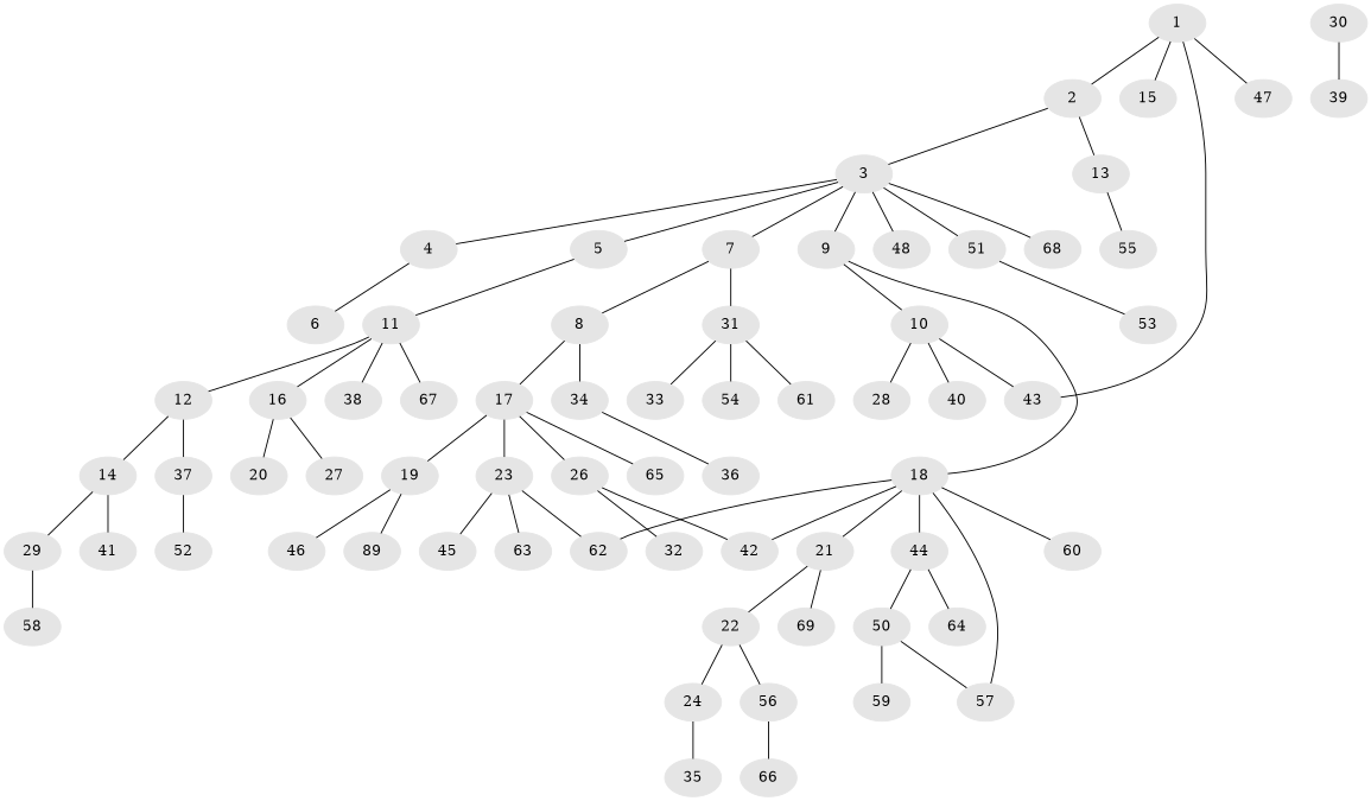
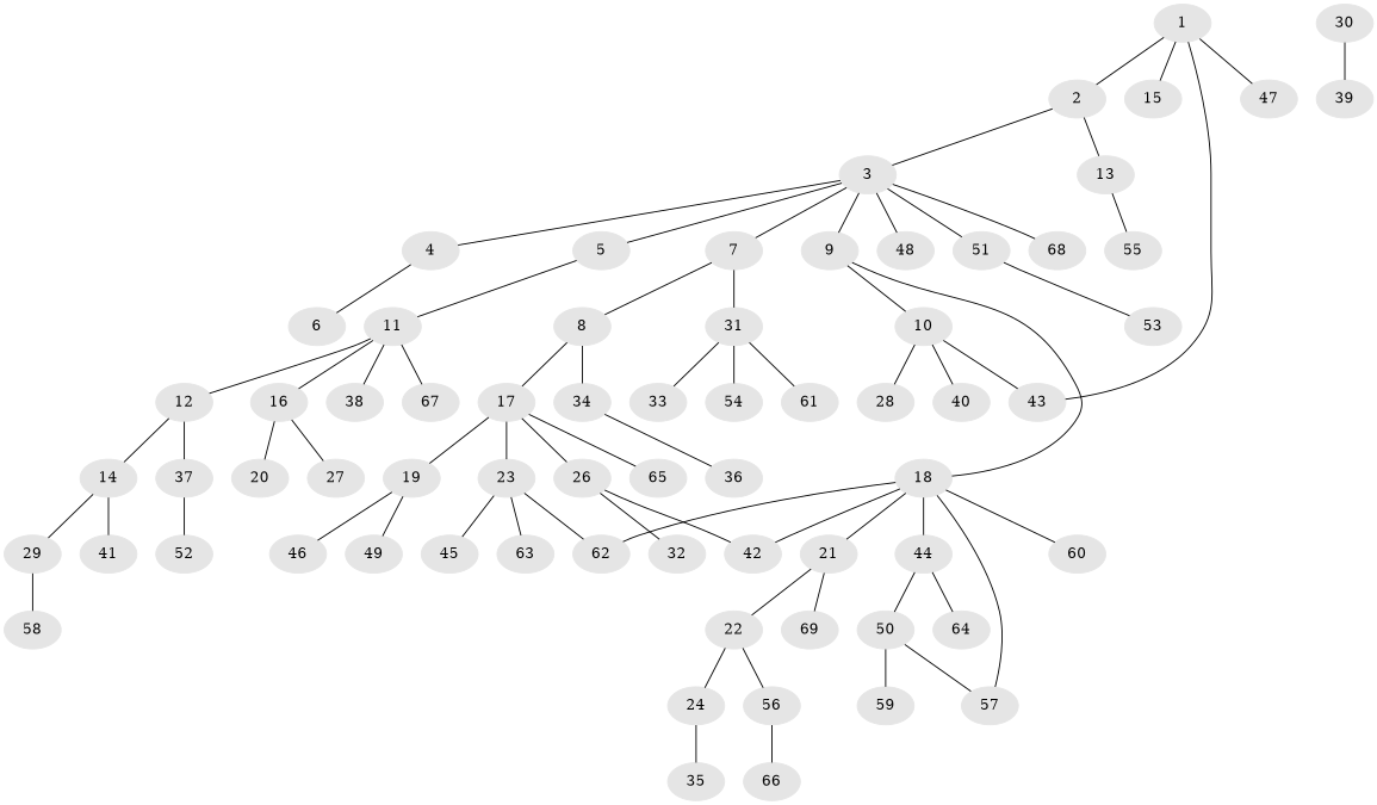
  graph {
    node [color=gray90 style=filled]
    1
    2
    15
    43
    47
    3
    13
    4
    5
    7
    9
    48
    51
    68
    55
    6
    11
    8
    31
    10
    18
    53
    12
    16
    38
    67
    17
    34
    33
    54
    61
    19
    23
    26
    65
    36
    28
    40
    21
    42
    44
    57
    60
    62
    14
    37
    20
    27
    29
    41
    52
    58
    46
-   49 [label=89]
+   49
    45
    63
    32
    30
    39
    22
    69
    50
    64
    24
    56
    35
    66
    59
    1 -- 2
    1 -- 15
    1 -- 43
    1 -- 47
    2 -- 3
    2 -- 13
    3 -- 4
    3 -- 5
    3 -- 7
    3 -- 9
    3 -- 48
    3 -- 51
    3 -- 68
    13 -- 55
    4 -- 6
    5 -- 11
    7 -- 8
    7 -- 31
    9 -- 10
    9 -- 18
    51 -- 53
    11 -- 12
    11 -- 16
    11 -- 38
    11 -- 67
    8 -- 17
    8 -- 34
    31 -- 33
    31 -- 54
    31 -- 61
    10 -- 43
    10 -- 28
    10 -- 40
    18 -- 21
    18 -- 42
    18 -- 44
    18 -- 57
    18 -- 60
    18 -- 62
    12 -- 14
    12 -- 37
    16 -- 20
    16 -- 27
    17 -- 19
    17 -- 23
    17 -- 26
    17 -- 65
    34 -- 36
    19 -- 46
    19 -- 49
    23 -- 62
    23 -- 45
    23 -- 63
    26 -- 42
    26 -- 32
    21 -- 22
    21 -- 69
    44 -- 50
    44 -- 64
    14 -- 29
    14 -- 41
    37 -- 52
    29 -- 58
    30 -- 39
    22 -- 24
    22 -- 56
    50 -- 57
    50 -- 59
    24 -- 35
    56 -- 66
  }
